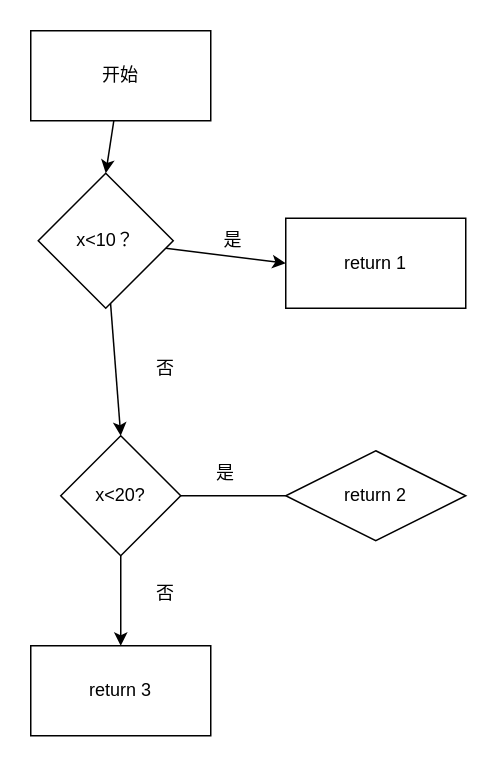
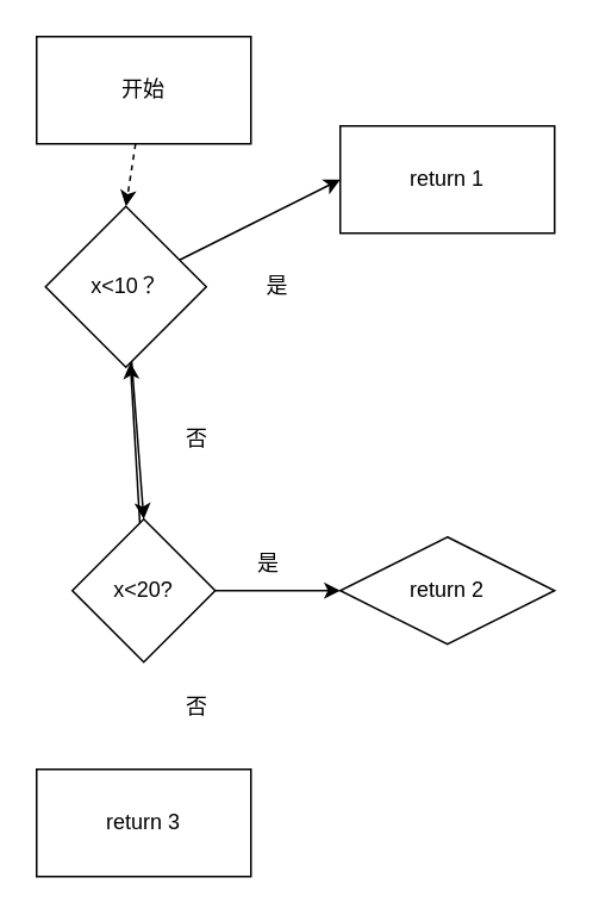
  <mxCell id="0" />
  <mxCell id="1" parent="0" />
  <mxCell id="2" value="开始" style="rounded=0;whiteSpace=wrap;html=1;" vertex="1" parent="1"><mxGeometry x="20" y="20" width="120" height="60" as="geometry" /></mxCell>
  <mxCell id="3" style="edgeStyle=none;html=1;" edge="1" parent="1" source="5"><mxGeometry relative="1" as="geometry"><mxPoint x="80" y="290" as="targetPoint" /></mxGeometry></mxCell>
  <mxCell id="4" style="edgeStyle=none;html=1;entryX=0;entryY=0.5;entryDx=0;entryDy=0;" edge="1" parent="1" source="5" target="10"><mxGeometry relative="1" as="geometry" /></mxCell>
  <mxCell id="5" value="&lt;span style=&quot;color: rgb(0, 0, 0);&quot;&gt;x&amp;lt;&lt;/span&gt;&lt;span style=&quot;background-color: transparent;&quot;&gt;10？&lt;/span&gt;" style="rhombus;whiteSpace=wrap;html=1;" vertex="1" parent="1"><mxGeometry x="25" y="115" width="90" height="90" as="geometry" /></mxCell>
- <mxCell id="6" style="edgeStyle=none;html=1;entryX=0.5;entryY=0;entryDx=0;entryDy=0;" edge="1" parent="1" source="2" target="5"><mxGeometry relative="1" as="geometry" /></mxCell>
- <mxCell id="7" style="edgeStyle=none;html=1;entryX=0;entryY=0.5;entryDx=0;entryDy=0;endArrow=none;" edge="1" parent="1" source="9" target="11"><mxGeometry relative="1" as="geometry" /></mxCell>
- <mxCell id="8" style="edgeStyle=none;html=1;entryX=0.5;entryY=0;entryDx=0;entryDy=0;" edge="1" parent="1" source="9" target="12"><mxGeometry relative="1" as="geometry" /></mxCell>
+ <mxCell id="6" style="edgeStyle=none;html=1;entryX=0.5;entryY=0;entryDx=0;entryDy=0;dashed=1;" edge="1" parent="1" source="2" target="5"><mxGeometry relative="1" as="geometry" /></mxCell>
+ <mxCell id="7" style="edgeStyle=none;html=1;entryX=0;entryY=0.5;entryDx=0;entryDy=0;" edge="1" parent="1" source="9" target="11"><mxGeometry relative="1" as="geometry" /></mxCell>
+ <mxCell id="8" style="edgeStyle=none;html=1;" edge="1" parent="1" source="9" target="5"><mxGeometry relative="1" as="geometry" /></mxCell>
  <mxCell id="9" value="x&amp;lt;20?" style="rhombus;whiteSpace=wrap;html=1;" vertex="1" parent="1"><mxGeometry x="40" y="290" width="80" height="80" as="geometry" /></mxCell>
- <mxCell id="10" value="return 1" style="rounded=0;whiteSpace=wrap;html=1;" vertex="1" parent="1"><mxGeometry x="190" y="145" width="120" height="60" as="geometry" /></mxCell>
+ <mxCell id="10" value="return 1" style="rounded=0;whiteSpace=wrap;html=1;" vertex="1" parent="1"><mxGeometry x="190" y="70" width="120" height="60" as="geometry" /></mxCell>
  <mxCell id="11" value="return 2" style="rhombus;whiteSpace=wrap;html=1;" vertex="1" parent="1"><mxGeometry x="190" y="300" width="120" height="60" as="geometry" /></mxCell>
  <mxCell id="12" value="return 3" style="rounded=0;whiteSpace=wrap;html=1;" vertex="1" parent="1"><mxGeometry x="20" y="430" width="120" height="60" as="geometry" /></mxCell>
  <mxCell id="13" value="是" style="text;strokeColor=none;align=center;fillColor=none;html=1;verticalAlign=middle;whiteSpace=wrap;rounded=0;" vertex="1" parent="1"><mxGeometry x="125" y="145" width="60" height="30" as="geometry" /></mxCell>
  <mxCell id="14" value="是" style="text;strokeColor=none;align=center;fillColor=none;html=1;verticalAlign=middle;whiteSpace=wrap;rounded=0;" vertex="1" parent="1"><mxGeometry x="120" y="300" width="60" height="30" as="geometry" /></mxCell>
  <mxCell id="15" value="否" style="text;strokeColor=none;align=center;fillColor=none;html=1;verticalAlign=middle;whiteSpace=wrap;rounded=0;" vertex="1" parent="1"><mxGeometry x="80" y="380" width="60" height="30" as="geometry" /></mxCell>
  <mxCell id="16" value="否" style="text;strokeColor=none;align=center;fillColor=none;html=1;verticalAlign=middle;whiteSpace=wrap;rounded=0;" vertex="1" parent="1"><mxGeometry x="80" y="230" width="60" height="30" as="geometry" /></mxCell>
